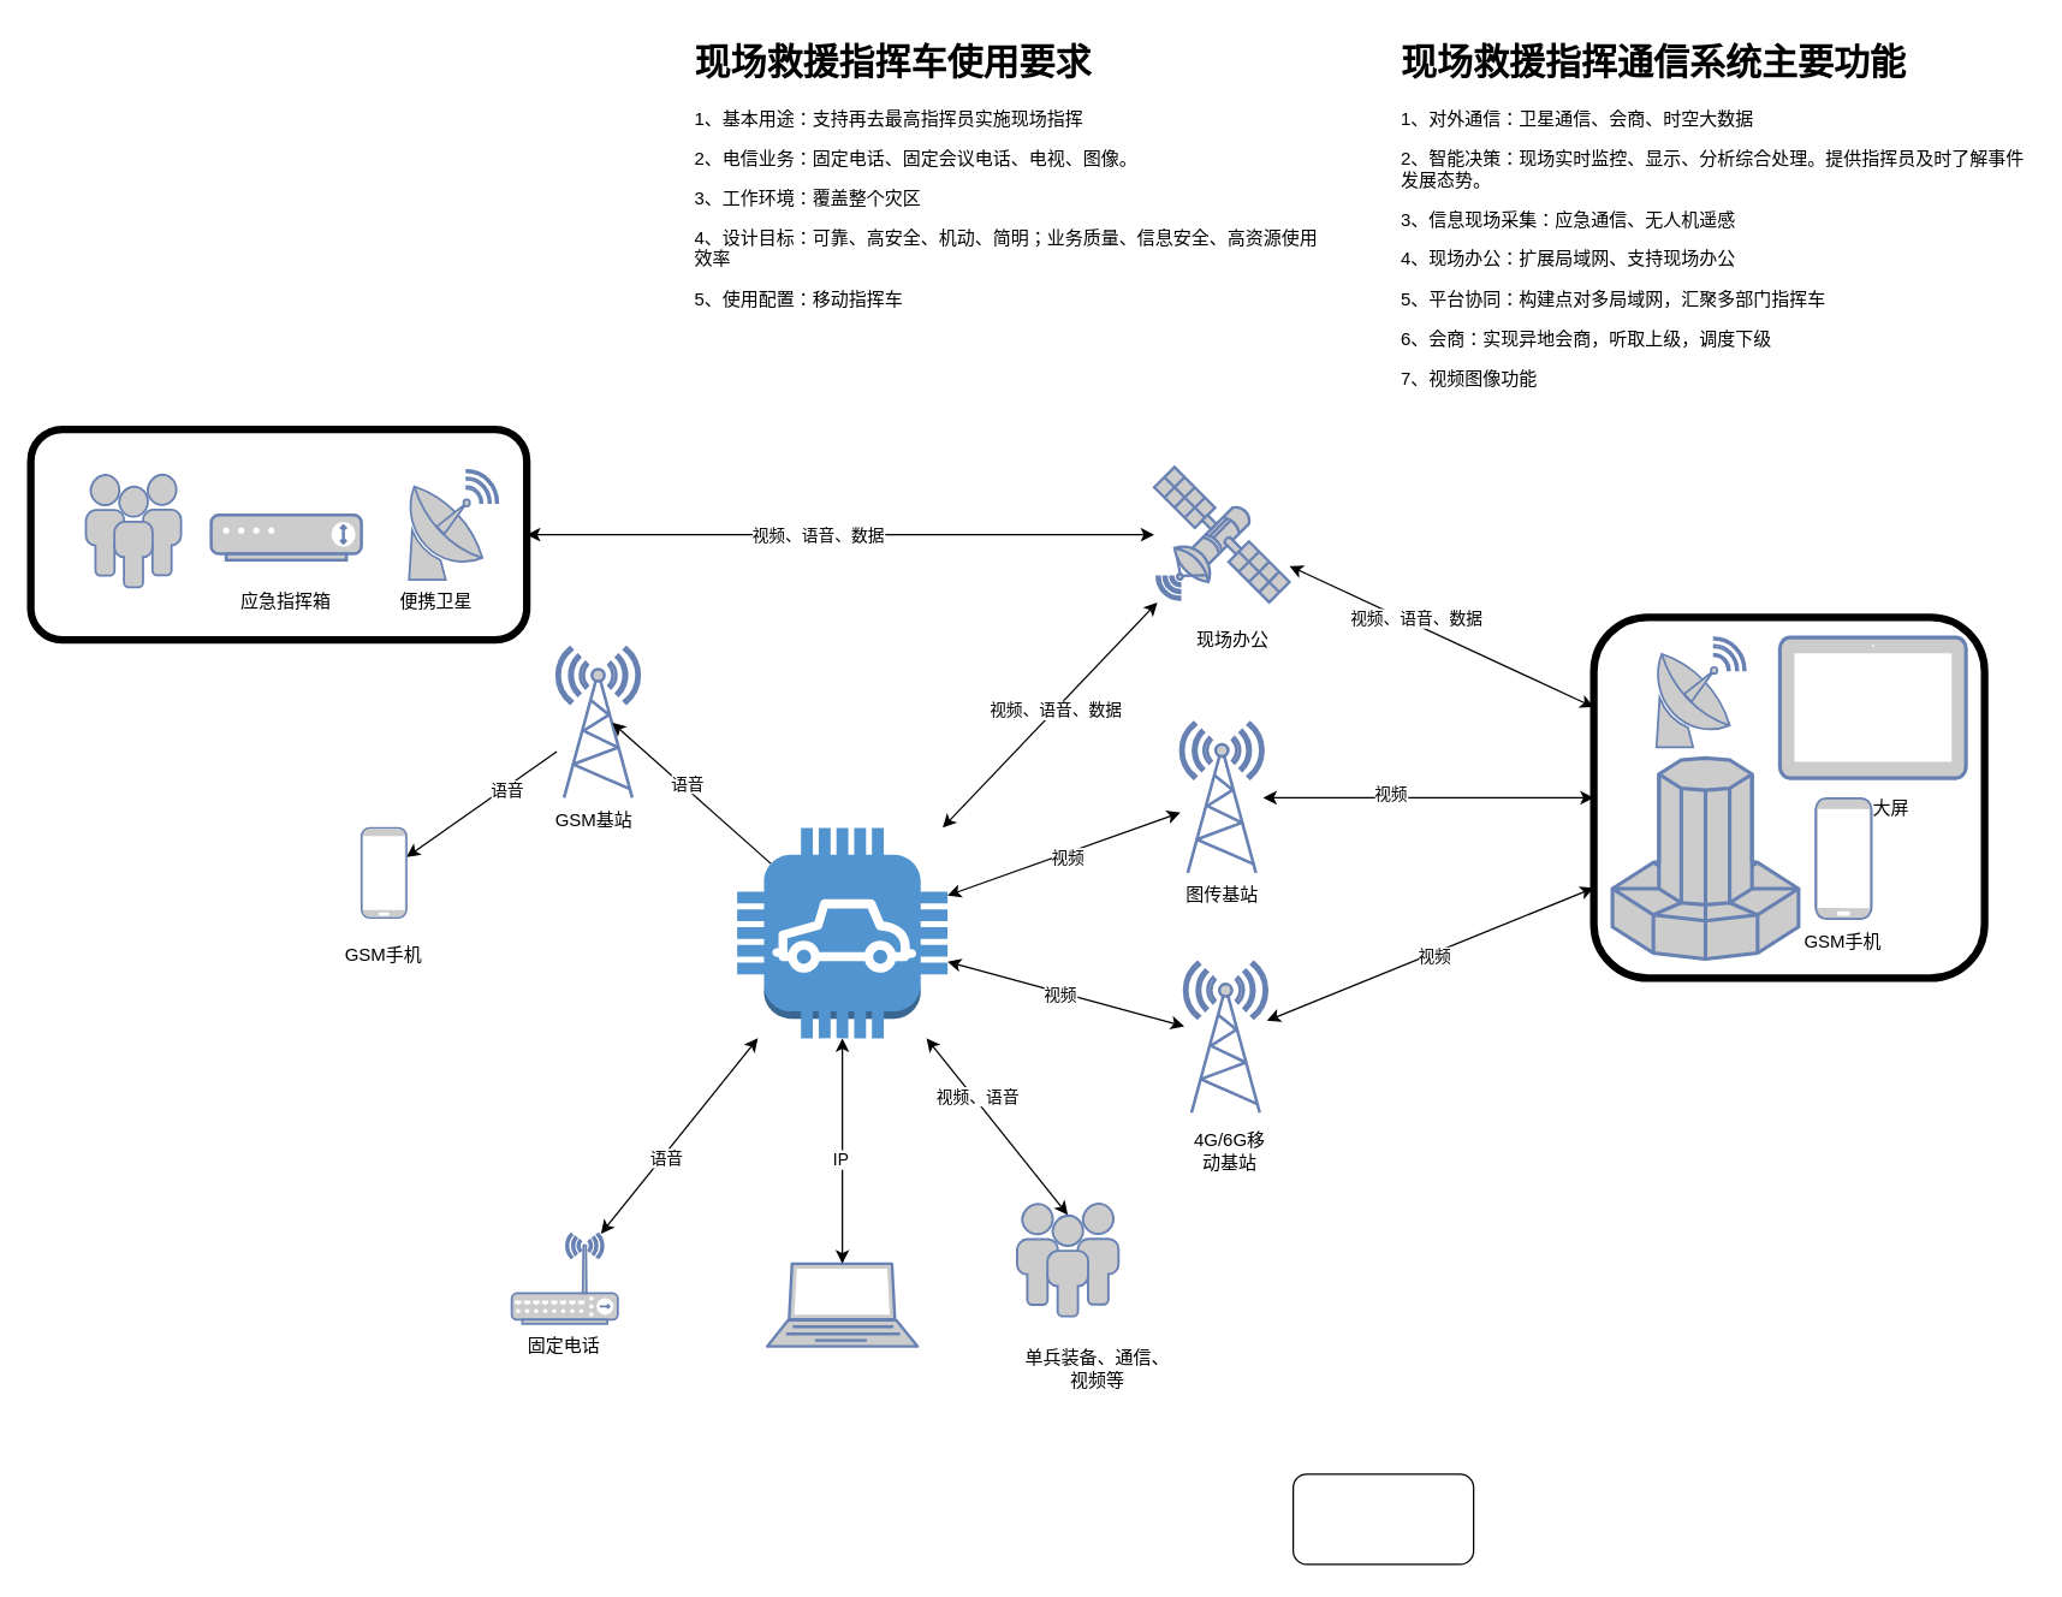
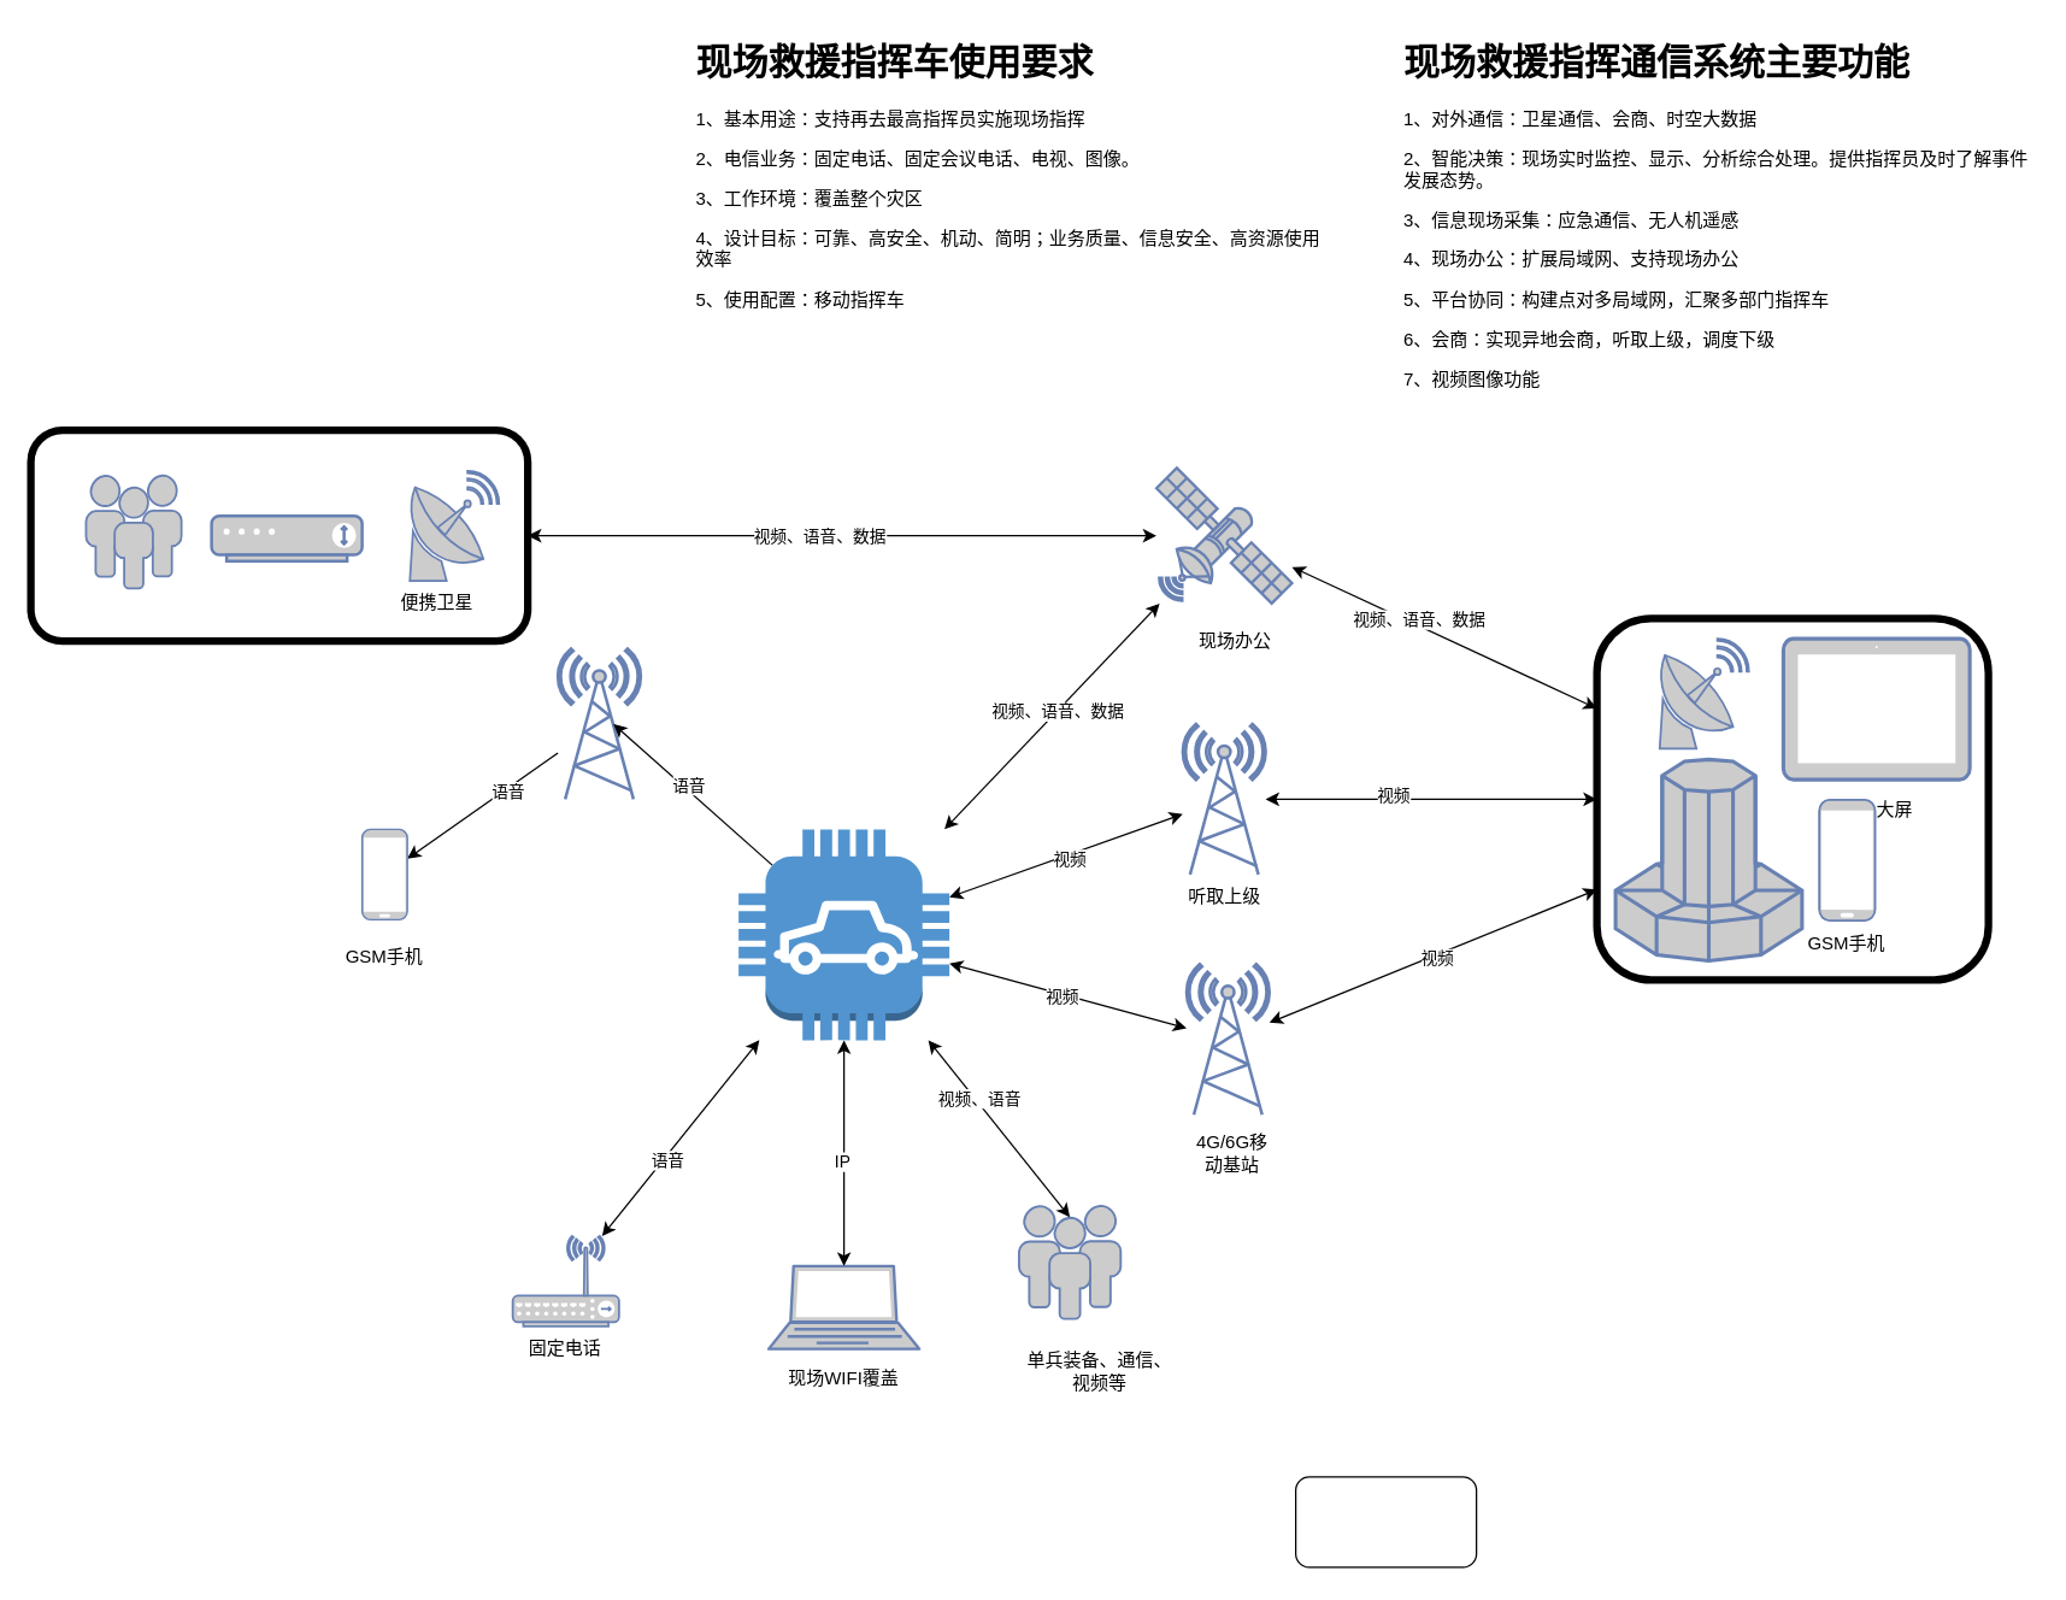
  <mxCell id="0" />
  <mxCell id="1" parent="0" />
  <mxCell id="2" value="&lt;h1 style=&quot;margin-top: 0px;&quot;&gt;现场救援指挥车使用要求&lt;br&gt;&lt;/h1&gt;&lt;p&gt;1、基本用途：支持再去最高指挥员实施现场指挥&lt;/p&gt;&lt;p&gt;2、电信业务：固定电话、固定会议电话、电视、图像。&lt;/p&gt;&lt;p&gt;3、工作环境：覆盖整个灾区&lt;/p&gt;&lt;p&gt;4、设计目标：可靠、高安全、机动、简明；业务质量、信息安全、高资源使用效率&lt;/p&gt;&lt;p&gt;5、使用配置：移动指挥车&lt;br&gt;&lt;/p&gt;" style="text;html=1;whiteSpace=wrap;overflow=hidden;rounded=0;" vertex="1" parent="1"><mxGeometry x="460" y="20" width="420" height="190" as="geometry" /></mxCell>
  <mxCell id="3" value="&lt;h1 style=&quot;margin-top: 0px;&quot;&gt;现场救援指挥通信系统主要功能&lt;br&gt;&lt;/h1&gt;&lt;p&gt;1、对外通信：卫星通信、会商、时空大数据&lt;/p&gt;&lt;p&gt;2、智能决策：现场实时监控、显示、分析综合处理。提供指挥员及时了解事件发展态势。&lt;/p&gt;&lt;p&gt;3、信息现场采集：应急通信、无人机遥感&lt;/p&gt;&lt;p&gt;4、现场办公：扩展局域网、支持现场办公&lt;br&gt;&lt;/p&gt;&lt;p&gt;5、平台协同：构建点对多局域网，汇聚多部门指挥车&lt;/p&gt;&lt;p&gt;6、会商：实现异地会商，听取上级，调度下级&lt;/p&gt;&lt;p&gt;7、视频图像功能&lt;br&gt;&lt;/p&gt;" style="text;html=1;whiteSpace=wrap;overflow=hidden;rounded=0;" vertex="1" parent="1"><mxGeometry x="930" y="20" width="420" height="250" as="geometry" /></mxCell>
  <mxCell id="4" style="rounded=0;orthogonalLoop=1;jettySize=auto;html=1;startArrow=classic;startFill=1;" edge="1" parent="1" source="12" target="23"><mxGeometry relative="1" as="geometry" /></mxCell>
  <mxCell id="5" value="视频、语音、数据" style="edgeLabel;html=1;align=center;verticalAlign=middle;resizable=0;points=[];" vertex="1" connectable="0" parent="4"><mxGeometry x="0.048" relative="1" as="geometry"><mxPoint as="offset" /></mxGeometry></mxCell>
  <mxCell id="6" style="rounded=0;orthogonalLoop=1;jettySize=auto;html=1;startArrow=classic;startFill=1;" edge="1" parent="1" source="12" target="26"><mxGeometry relative="1" as="geometry" /></mxCell>
  <mxCell id="7" value="视频" style="edgeLabel;html=1;align=center;verticalAlign=middle;resizable=0;points=[];" vertex="1" connectable="0" parent="6"><mxGeometry x="0.013" y="-2" relative="1" as="geometry"><mxPoint x="1" as="offset" /></mxGeometry></mxCell>
  <mxCell id="8" style="rounded=0;orthogonalLoop=1;jettySize=auto;html=1;startArrow=classic;startFill=1;" edge="1" parent="1" source="12" target="31"><mxGeometry relative="1" as="geometry" /></mxCell>
  <mxCell id="9" value="视频" style="edgeLabel;html=1;align=center;verticalAlign=middle;resizable=0;points=[];" vertex="1" connectable="0" parent="8"><mxGeometry x="-0.034" y="-1" relative="1" as="geometry"><mxPoint x="-1" as="offset" /></mxGeometry></mxCell>
  <mxCell id="10" style="rounded=0;orthogonalLoop=1;jettySize=auto;html=1;startArrow=classic;startFill=1;" edge="1" parent="1" source="12" target="40"><mxGeometry relative="1" as="geometry" /></mxCell>
  <mxCell id="11" value="语音" style="edgeLabel;html=1;align=center;verticalAlign=middle;resizable=0;points=[];" vertex="1" connectable="0" parent="10"><mxGeometry x="0.195" y="2" relative="1" as="geometry"><mxPoint as="offset" /></mxGeometry></mxCell>
  <mxCell id="12" value="" style="outlineConnect=0;dashed=0;verticalLabelPosition=bottom;verticalAlign=top;align=center;html=1;shape=mxgraph.aws3.car;fillColor=#5294CF;gradientColor=none;" vertex="1" parent="1"><mxGeometry x="490" y="550" width="140" height="140" as="geometry" /></mxCell>
  <mxCell id="13" style="rounded=0;orthogonalLoop=1;jettySize=auto;html=1;" edge="1" parent="1" source="15" target="18"><mxGeometry relative="1" as="geometry" /></mxCell>
  <mxCell id="14" value="语音" style="edgeLabel;html=1;align=center;verticalAlign=middle;resizable=0;points=[];" vertex="1" connectable="0" parent="13"><mxGeometry x="-0.312" y="1" relative="1" as="geometry"><mxPoint as="offset" /></mxGeometry></mxCell>
  <mxCell id="15" value="" style="fontColor=#0066CC;verticalAlign=top;verticalLabelPosition=bottom;labelPosition=center;align=center;html=1;outlineConnect=0;fillColor=#CCCCCC;strokeColor=#6881B3;gradientColor=none;gradientDirection=north;strokeWidth=2;shape=mxgraph.networks.radio_tower;" vertex="1" parent="1"><mxGeometry x="370" y="430" width="55" height="100" as="geometry" /></mxCell>
  <mxCell id="16" value="" style="endArrow=classic;html=1;rounded=0;exitX=0.16;exitY=0.17;exitDx=0;exitDy=0;exitPerimeter=0;entryX=0.67;entryY=0.5;entryDx=0;entryDy=0;entryPerimeter=0;" edge="1" parent="1" source="12" target="15"><mxGeometry width="50" height="50" relative="1" as="geometry"><mxPoint x="840" y="500" as="sourcePoint" /><mxPoint x="890" y="450" as="targetPoint" /></mxGeometry></mxCell>
  <mxCell id="17" value="语音" style="edgeLabel;html=1;align=center;verticalAlign=middle;resizable=0;points=[];" vertex="1" connectable="0" parent="16"><mxGeometry x="0.094" y="-3" relative="1" as="geometry"><mxPoint as="offset" /></mxGeometry></mxCell>
  <mxCell id="18" value="" style="fontColor=#0066CC;verticalAlign=top;verticalLabelPosition=bottom;labelPosition=center;align=center;html=1;outlineConnect=0;fillColor=#CCCCCC;strokeColor=#6881B3;gradientColor=none;gradientDirection=north;strokeWidth=2;shape=mxgraph.networks.mobile;" vertex="1" parent="1"><mxGeometry x="240" y="550" width="30" height="60" as="geometry" /></mxCell>
  <mxCell id="19" value="GSM手机" style="text;html=1;align=center;verticalAlign=middle;whiteSpace=wrap;rounded=0;" vertex="1" parent="1"><mxGeometry x="225" y="620" width="60" height="30" as="geometry" /></mxCell>
- <mxCell id="20" value="GSM基站" style="text;html=1;align=center;verticalAlign=middle;whiteSpace=wrap;rounded=0;" vertex="1" parent="1"><mxGeometry x="365" y="530" width="60" height="30" as="geometry" /></mxCell>
  <mxCell id="21" style="rounded=0;orthogonalLoop=1;jettySize=auto;html=1;startArrow=classic;startFill=1;" edge="1" parent="1" source="23" target="33"><mxGeometry relative="1" as="geometry"><mxPoint x="1010" y="480" as="targetPoint" /></mxGeometry></mxCell>
  <mxCell id="22" value="视频、语音、数据" style="edgeLabel;html=1;align=center;verticalAlign=middle;resizable=0;points=[];" vertex="1" connectable="0" parent="21"><mxGeometry x="-0.447" y="-3" relative="1" as="geometry"><mxPoint x="29" y="6" as="offset" /></mxGeometry></mxCell>
  <mxCell id="23" value="" style="fontColor=#0066CC;verticalAlign=top;verticalLabelPosition=bottom;labelPosition=center;align=center;html=1;outlineConnect=0;fillColor=#CCCCCC;strokeColor=#6881B3;gradientColor=none;gradientDirection=north;strokeWidth=2;shape=mxgraph.networks.satellite;" vertex="1" parent="1"><mxGeometry x="767.5" y="310" width="90" height="90" as="geometry" /></mxCell>
  <mxCell id="24" style="rounded=0;orthogonalLoop=1;jettySize=auto;html=1;startArrow=classic;startFill=1;entryX=0;entryY=0.5;entryDx=0;entryDy=0;" edge="1" parent="1" source="26" target="33"><mxGeometry relative="1" as="geometry" /></mxCell>
  <mxCell id="25" value="视频" style="edgeLabel;html=1;align=center;verticalAlign=middle;resizable=0;points=[];" vertex="1" connectable="0" parent="24"><mxGeometry x="-0.233" y="3" relative="1" as="geometry"><mxPoint as="offset" /></mxGeometry></mxCell>
  <mxCell id="26" value="" style="fontColor=#0066CC;verticalAlign=top;verticalLabelPosition=bottom;labelPosition=center;align=center;html=1;outlineConnect=0;fillColor=#CCCCCC;strokeColor=#6881B3;gradientColor=none;gradientDirection=north;strokeWidth=2;shape=mxgraph.networks.radio_tower;" vertex="1" parent="1"><mxGeometry x="785" y="480" width="55" height="100" as="geometry" /></mxCell>
- <mxCell id="27" value="图传基站" style="text;html=1;align=center;verticalAlign=middle;whiteSpace=wrap;rounded=0;" vertex="1" parent="1"><mxGeometry x="782.5" y="580" width="60" height="30" as="geometry" /></mxCell>
+ <mxCell id="27" value="听取上级" style="text;html=1;align=center;verticalAlign=middle;whiteSpace=wrap;rounded=0;" vertex="1" parent="1"><mxGeometry x="782.5" y="580" width="60" height="30" as="geometry" /></mxCell>
  <mxCell id="28" value="&lt;div&gt;4G/6G移动基站&lt;/div&gt;" style="text;html=1;align=center;verticalAlign=middle;whiteSpace=wrap;rounded=0;" vertex="1" parent="1"><mxGeometry x="787.5" y="750" width="60" height="30" as="geometry" /></mxCell>
  <mxCell id="29" style="rounded=0;orthogonalLoop=1;jettySize=auto;html=1;startArrow=classic;startFill=1;entryX=0;entryY=0.75;entryDx=0;entryDy=0;" edge="1" parent="1" source="31" target="33"><mxGeometry relative="1" as="geometry" /></mxCell>
  <mxCell id="30" value="视频" style="edgeLabel;html=1;align=center;verticalAlign=middle;resizable=0;points=[];" vertex="1" connectable="0" parent="29"><mxGeometry x="0.01" y="-2" relative="1" as="geometry"><mxPoint as="offset" /></mxGeometry></mxCell>
  <mxCell id="31" value="" style="fontColor=#0066CC;verticalAlign=top;verticalLabelPosition=bottom;labelPosition=center;align=center;html=1;outlineConnect=0;fillColor=#CCCCCC;strokeColor=#6881B3;gradientColor=none;gradientDirection=north;strokeWidth=2;shape=mxgraph.networks.radio_tower;" vertex="1" parent="1"><mxGeometry x="787.5" y="639.5" width="55" height="100" as="geometry" /></mxCell>
  <mxCell id="32" value="现场办公" style="text;html=1;align=center;verticalAlign=middle;whiteSpace=wrap;rounded=0;" vertex="1" parent="1"><mxGeometry x="790" y="410" width="60" height="30" as="geometry" /></mxCell>
  <mxCell id="33" value="" style="group;fillColor=default;strokeColor=default;strokeWidth=5;container=1;rounded=1;pointerEvents=0;moveCells=1;connectable=1;" vertex="1" connectable="0" parent="1"><mxGeometry x="1060" y="410" width="260" height="240" as="geometry" /></mxCell>
  <mxCell id="34" value="" style="fontColor=#0066CC;verticalAlign=top;verticalLabelPosition=bottom;labelPosition=center;align=center;html=1;outlineConnect=0;fillColor=#CCCCCC;strokeColor=#6881B3;gradientColor=none;gradientDirection=north;strokeWidth=2;shape=mxgraph.networks.supercomputer;" vertex="1" parent="33"><mxGeometry x="12.38" y="93.595" width="123.81" height="133.705" as="geometry" /></mxCell>
  <mxCell id="35" value="" style="fontColor=#0066CC;verticalAlign=top;verticalLabelPosition=bottom;labelPosition=center;align=center;html=1;outlineConnect=0;fillColor=#CCCCCC;strokeColor=#6881B3;gradientColor=none;gradientDirection=north;strokeWidth=2;shape=mxgraph.networks.satellite_dish;" vertex="1" parent="33"><mxGeometry x="40" y="13.37" width="60.9" height="73.08" as="geometry" /></mxCell>
  <mxCell id="36" value="" style="fontColor=#0066CC;verticalAlign=top;verticalLabelPosition=bottom;labelPosition=center;align=center;html=1;outlineConnect=0;fillColor=#CCCCCC;strokeColor=#6881B3;gradientColor=none;gradientDirection=north;strokeWidth=2;shape=mxgraph.networks.tablet;" vertex="1" parent="33"><mxGeometry x="123.81" y="13.365" width="123.81" height="93.593" as="geometry" /></mxCell>
  <mxCell id="37" value="" style="fontColor=#0066CC;verticalAlign=top;verticalLabelPosition=bottom;labelPosition=center;align=center;html=1;outlineConnect=0;fillColor=#CCCCCC;strokeColor=#6881B3;gradientColor=none;gradientDirection=north;strokeWidth=2;shape=mxgraph.networks.mobile;" vertex="1" parent="33"><mxGeometry x="147.62" y="120.34" width="37.143" height="80.223" as="geometry" /></mxCell>
  <mxCell id="38" value="大屏" style="text;html=1;align=center;verticalAlign=middle;whiteSpace=wrap;rounded=0;" vertex="1" parent="33"><mxGeometry x="136.19" y="106.964" width="123.81" height="40.111" as="geometry" /></mxCell>
  <mxCell id="39" value="GSM手机" style="text;html=1;align=center;verticalAlign=middle;whiteSpace=wrap;rounded=0;" vertex="1" parent="33"><mxGeometry x="136.19" y="200.56" width="60" height="30" as="geometry" /></mxCell>
  <mxCell id="40" value="" style="fontColor=#0066CC;verticalAlign=top;verticalLabelPosition=bottom;labelPosition=center;align=center;html=1;outlineConnect=0;fillColor=#CCCCCC;strokeColor=#6881B3;gradientColor=none;gradientDirection=north;strokeWidth=2;shape=mxgraph.networks.wireless_hub;" vertex="1" parent="1"><mxGeometry x="340" y="820" width="70.59" height="60" as="geometry" /></mxCell>
  <mxCell id="41" value="固定电话" style="text;html=1;align=center;verticalAlign=middle;whiteSpace=wrap;rounded=0;" vertex="1" parent="1"><mxGeometry x="340" y="880" width="70" height="30" as="geometry" /></mxCell>
  <mxCell id="42" value="" style="fontColor=#0066CC;verticalAlign=top;verticalLabelPosition=bottom;labelPosition=center;align=center;html=1;outlineConnect=0;fillColor=#CCCCCC;strokeColor=#6881B3;gradientColor=none;gradientDirection=north;strokeWidth=2;shape=mxgraph.networks.laptop;" vertex="1" parent="1"><mxGeometry x="510" y="840" width="100" height="55" as="geometry" /></mxCell>
+ <mxCell id="43" value="现场WIFI覆盖" style="text;html=1;align=center;verticalAlign=middle;whiteSpace=wrap;rounded=0;" vertex="1" parent="1"><mxGeometry x="510" y="900" width="100" height="30" as="geometry" /></mxCell>
  <mxCell id="44" style="rounded=0;orthogonalLoop=1;jettySize=auto;html=1;entryX=0.5;entryY=0;entryDx=0;entryDy=0;entryPerimeter=0;startArrow=classic;startFill=1;" edge="1" parent="1" source="12" target="42"><mxGeometry relative="1" as="geometry" /></mxCell>
  <mxCell id="45" value="IP" style="edgeLabel;html=1;align=center;verticalAlign=middle;resizable=0;points=[];" vertex="1" connectable="0" parent="44"><mxGeometry x="0.063" y="-2" relative="1" as="geometry"><mxPoint as="offset" /></mxGeometry></mxCell>
  <mxCell id="46" value="" style="fontColor=#0066CC;verticalAlign=top;verticalLabelPosition=bottom;labelPosition=center;align=center;html=1;outlineConnect=0;fillColor=#CCCCCC;strokeColor=#6881B3;gradientColor=none;gradientDirection=north;strokeWidth=2;shape=mxgraph.networks.users;" vertex="1" parent="1"><mxGeometry x="676.25" y="800" width="67.5" height="75" as="geometry" /></mxCell>
  <mxCell id="47" style="rounded=0;orthogonalLoop=1;jettySize=auto;html=1;entryX=0.5;entryY=0.1;entryDx=0;entryDy=0;entryPerimeter=0;startArrow=classic;startFill=1;" edge="1" parent="1" source="12" target="46"><mxGeometry relative="1" as="geometry" /></mxCell>
  <mxCell id="48" value="视频、语音" style="edgeLabel;html=1;align=center;verticalAlign=middle;resizable=0;points=[];" vertex="1" connectable="0" parent="47"><mxGeometry x="-0.328" y="2" relative="1" as="geometry"><mxPoint as="offset" /></mxGeometry></mxCell>
  <mxCell id="49" value="单兵装备、通信、视频等" style="text;html=1;align=center;verticalAlign=middle;whiteSpace=wrap;rounded=0;" vertex="1" parent="1"><mxGeometry x="680" y="895" width="100" height="30" as="geometry" /></mxCell>
  <mxCell id="50" style="rounded=0;orthogonalLoop=1;jettySize=auto;html=1;startArrow=classic;startFill=1;" edge="1" parent="1" source="52" target="23"><mxGeometry relative="1" as="geometry" /></mxCell>
  <mxCell id="51" value="视频、语音、数据" style="edgeLabel;html=1;align=center;verticalAlign=middle;resizable=0;points=[];" vertex="1" connectable="0" parent="50"><mxGeometry x="-0.075" relative="1" as="geometry"><mxPoint as="offset" /></mxGeometry></mxCell>
  <mxCell id="52" value="" style="rounded=1;whiteSpace=wrap;html=1;fillColor=none;noLabel=0;container=1;strokeWidth=5;" vertex="1" parent="1"><mxGeometry x="20" y="285" width="330" height="140" as="geometry" /></mxCell>
  <mxCell id="53" value="" style="fontColor=#0066CC;verticalAlign=top;verticalLabelPosition=bottom;labelPosition=center;align=center;html=1;outlineConnect=0;fillColor=#CCCCCC;strokeColor=#6881B3;gradientColor=none;gradientDirection=north;strokeWidth=2;shape=mxgraph.networks.users;" vertex="1" parent="52"><mxGeometry x="36.67" y="30" width="63.33" height="75" as="geometry" /></mxCell>
  <mxCell id="54" value="" style="fontColor=#0066CC;verticalAlign=top;verticalLabelPosition=bottom;labelPosition=center;align=center;html=1;outlineConnect=0;fillColor=#CCCCCC;strokeColor=#6881B3;gradientColor=none;gradientDirection=north;strokeWidth=2;shape=mxgraph.networks.satellite_dish;" vertex="1" parent="52"><mxGeometry x="250" y="26.92" width="60.9" height="73.08" as="geometry" /></mxCell>
  <mxCell id="55" value="" style="fontColor=#0066CC;verticalAlign=top;verticalLabelPosition=bottom;labelPosition=center;align=center;html=1;outlineConnect=0;fillColor=#CCCCCC;strokeColor=#6881B3;gradientColor=none;gradientDirection=north;strokeWidth=2;shape=mxgraph.networks.modem;" vertex="1" parent="52"><mxGeometry x="120" y="56.92" width="100" height="30" as="geometry" /></mxCell>
  <mxCell id="56" value="便携卫星" style="text;html=1;align=center;verticalAlign=middle;whiteSpace=wrap;rounded=0;" vertex="1" parent="52"><mxGeometry x="240" y="100" width="60" height="30" as="geometry" /></mxCell>
- <mxCell id="57" value="应急指挥箱" style="text;html=1;align=center;verticalAlign=middle;whiteSpace=wrap;rounded=0;" vertex="1" parent="52"><mxGeometry x="120" y="100" width="100" height="30" as="geometry" /></mxCell>
  <mxCell id="58" value="" style="rounded=1;whiteSpace=wrap;html=1;" vertex="1" parent="1"><mxGeometry x="860" y="980" width="120" height="60" as="geometry" /></mxCell>
